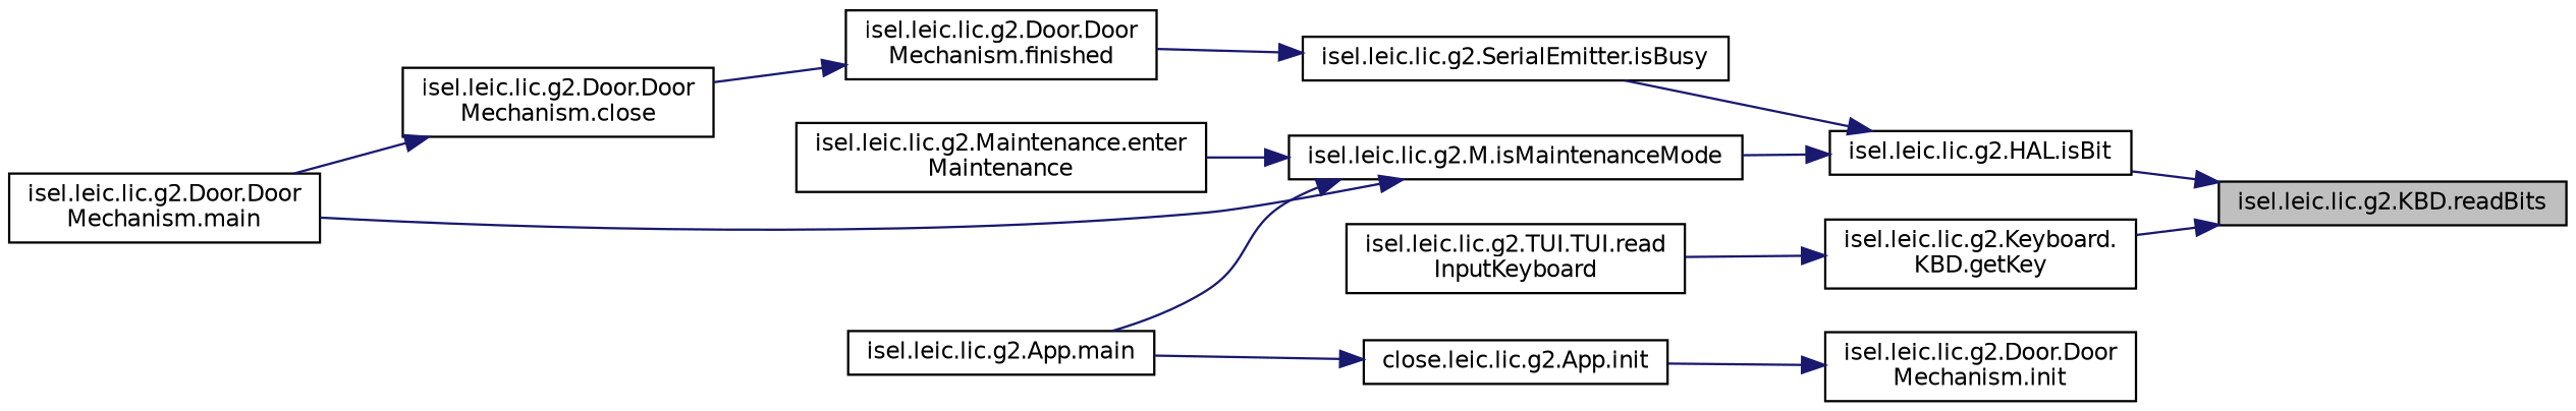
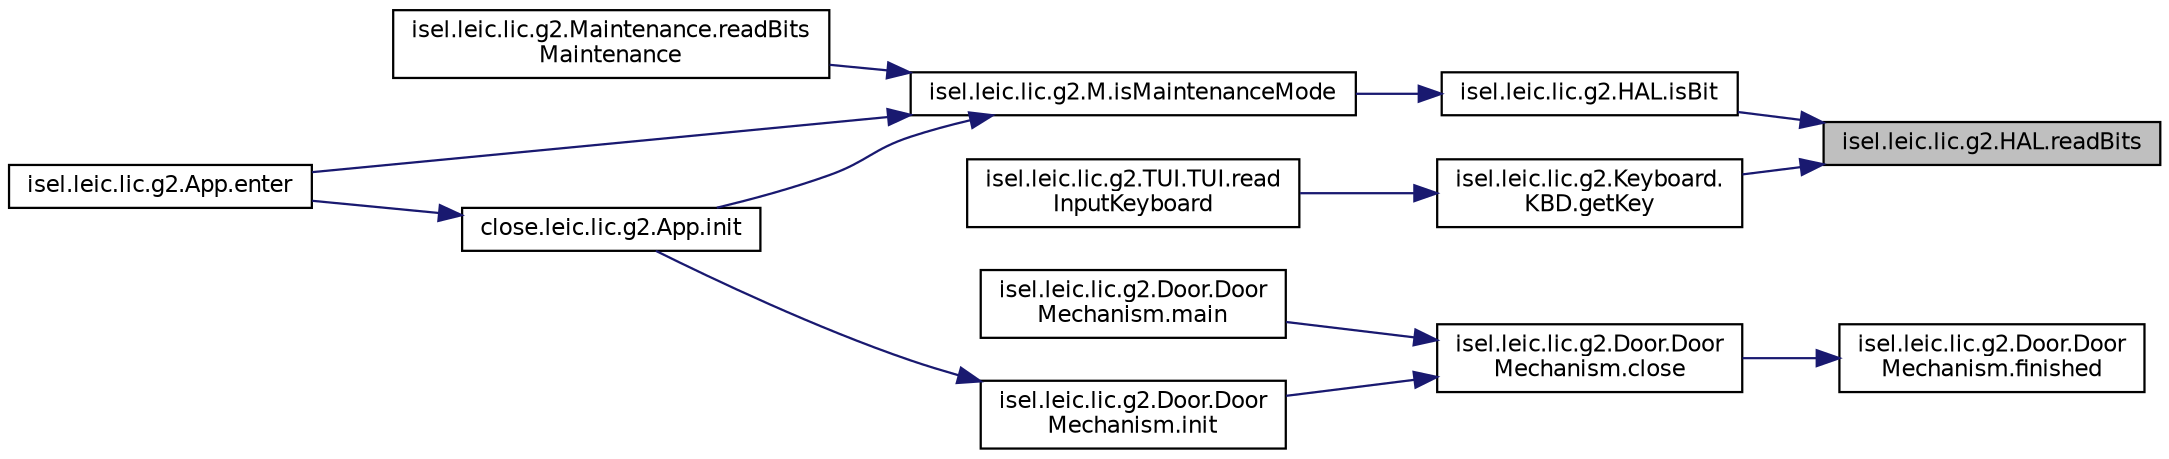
  digraph {
    rankdir=RL
    node [color=black fillcolor=white fontname=Helvetica fontsize=10 shape=record style=filled]
    edge [color=midnightblue dir=back fontname=Helvetica fontsize=10 labelfontname=Helvetica labelfontsize=10 style=solid]
-   n1 [fillcolor=grey75 fontcolor=black height=0.2 label="isel.leic.lic.g2.KBD.readBits" width=0.4]
+   n1 [fillcolor=grey75 fontcolor=black height=0.2 label="isel.leic.lic.g2.HAL.readBits" width=0.4]
    n2 [height=0.2 label="isel.leic.lic.g2.Keyboard.\lKBD.getKey" width=0.4]
    n3 [height=0.2 label="isel.leic.lic.g2.HAL.isBit" width=0.4]
    n4 [height=0.2 label="isel.leic.lic.g2.TUI.TUI.read\lInputKeyboard" width=0.4]
-   n5 [height=0.2 label="isel.leic.lic.g2.SerialEmitter.isBusy" width=0.4]
    n6 [height=0.2 label="isel.leic.lic.g2.M.isMaintenanceMode" width=0.4]
    n7 [height=0.2 label="isel.leic.lic.g2.Door.Door\lMechanism.finished" width=0.4]
    n8 [height=0.2 label="close.leic.lic.g2.App.init" width=0.4]
-   n9 [height=0.2 label="isel.leic.lic.g2.App.main" width=0.4]
-   n10 [height=0.2 label="isel.leic.lic.g2.Maintenance.enter\lMaintenance" width=0.4]
+   n9 [height=0.2 label="isel.leic.lic.g2.App.enter" width=0.4]
+   n10 [height=0.2 label="isel.leic.lic.g2.Maintenance.readBits\lMaintenance" width=0.4]
    n11 [height=0.2 label="isel.leic.lic.g2.Door.Door\lMechanism.close" width=0.4]
    n12 [height=0.2 label="isel.leic.lic.g2.Door.Door\lMechanism.init" width=0.4]
    n13 [height=0.2 label="isel.leic.lic.g2.Door.Door\lMechanism.main" width=0.4]
    n1 -> n2
    n1 -> n3
    n2 -> n4
-   n3 -> n5
    n3 -> n6
-   n5 -> n7
-   n6 -> n13
+   n6 -> n8
    n6 -> n9
    n6 -> n10
    n7 -> n11
    n8 -> n9
+   n11 -> n12
    n11 -> n13
    n12 -> n8
  }
